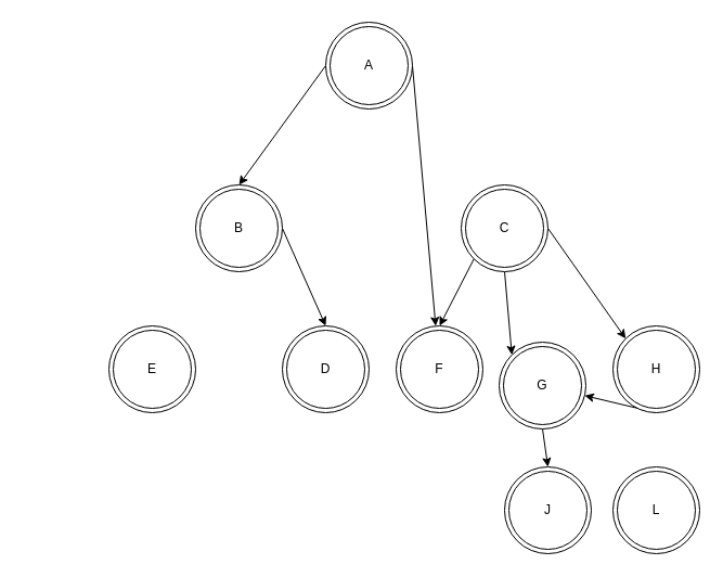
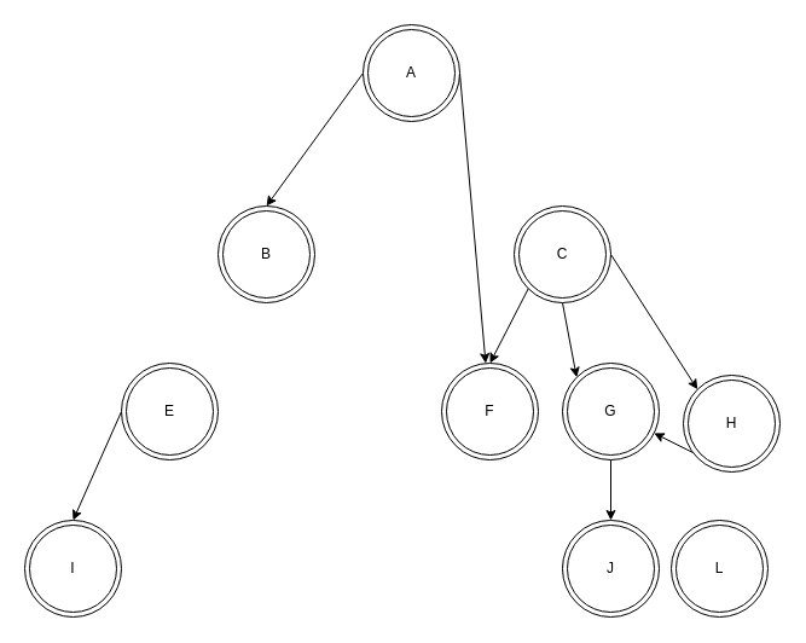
  <mxCell id="0" />
  <mxCell id="1" parent="0" />
+ <mxCell id="2" style="edgeStyle=none;html=1;exitX=0;exitY=0.5;exitDx=0;exitDy=0;entryX=0.5;entryY=0;entryDx=0;entryDy=0;" parent="1" source="3" target="4" edge="1"><mxGeometry relative="1" as="geometry"><mxPoint x="40" y="290" as="targetPoint" /></mxGeometry></mxCell>
  <mxCell id="3" value="E" style="ellipse;shape=doubleEllipse;whiteSpace=wrap;html=1;aspect=fixed;" parent="1" vertex="1"><mxGeometry x="100" y="300" width="80" height="80" as="geometry" /></mxCell>
+ <mxCell id="4" value="I" style="ellipse;shape=doubleEllipse;whiteSpace=wrap;html=1;aspect=fixed;" parent="1" vertex="1"><mxGeometry x="20" y="430" width="80" height="80" as="geometry" /></mxCell>
  <mxCell id="5" value="F" style="ellipse;shape=doubleEllipse;whiteSpace=wrap;html=1;aspect=fixed;" parent="1" vertex="1"><mxGeometry x="365" y="300" width="80" height="80" as="geometry" /></mxCell>
- <mxCell id="6" value="D" style="ellipse;shape=doubleEllipse;whiteSpace=wrap;html=1;aspect=fixed;" parent="1" vertex="1"><mxGeometry x="260" y="300" width="80" height="80" as="geometry" /></mxCell>
  <mxCell id="7" style="edgeStyle=none;html=1;exitX=0.5;exitY=1;exitDx=0;exitDy=0;entryX=0;entryY=0;entryDx=0;entryDy=0;" parent="1" source="10" target="19" edge="1"><mxGeometry relative="1" as="geometry" /></mxCell>
  <mxCell id="8" style="edgeStyle=none;html=1;exitX=0;exitY=1;exitDx=0;exitDy=0;entryX=0.5;entryY=0;entryDx=0;entryDy=0;" parent="1" source="10" target="5" edge="1"><mxGeometry relative="1" as="geometry" /></mxCell>
  <mxCell id="9" style="edgeStyle=none;html=1;exitX=1;exitY=0.5;exitDx=0;exitDy=0;entryX=0;entryY=0;entryDx=0;entryDy=0;" parent="1" source="10" target="17" edge="1"><mxGeometry relative="1" as="geometry" /></mxCell>
  <mxCell id="10" value="C" style="ellipse;shape=doubleEllipse;whiteSpace=wrap;html=1;aspect=fixed;" parent="1" vertex="1"><mxGeometry x="425" y="170" width="80" height="80" as="geometry" /></mxCell>
- <mxCell id="11" style="edgeStyle=none;html=1;exitX=1;exitY=0.5;exitDx=0;exitDy=0;entryX=0.5;entryY=0;entryDx=0;entryDy=0;" parent="1" source="12" target="6" edge="1"><mxGeometry relative="1" as="geometry" /></mxCell>
  <mxCell id="12" value="B" style="ellipse;shape=doubleEllipse;whiteSpace=wrap;html=1;aspect=fixed;" parent="1" vertex="1"><mxGeometry x="180" y="170" width="80" height="80" as="geometry" /></mxCell>
  <mxCell id="13" style="edgeStyle=none;html=1;exitX=0;exitY=0.5;exitDx=0;exitDy=0;entryX=0.5;entryY=0;entryDx=0;entryDy=0;" parent="1" source="15" target="12" edge="1"><mxGeometry relative="1" as="geometry" /></mxCell>
  <mxCell id="14" style="edgeStyle=none;html=1;exitX=1;exitY=0.5;exitDx=0;exitDy=0;" parent="1" source="15" target="5" edge="1"><mxGeometry relative="1" as="geometry" /></mxCell>
  <mxCell id="15" value="A" style="ellipse;shape=doubleEllipse;whiteSpace=wrap;html=1;aspect=fixed;" parent="1" vertex="1"><mxGeometry x="300" width="80" height="80" as="geometry" y="20" /></mxCell>
  <mxCell id="16" style="edgeStyle=none;html=1;exitX=0.5;exitY=1;exitDx=0;exitDy=0;" edge="1" parent="1" source="17" target="19"><mxGeometry relative="1" as="geometry" /></mxCell>
- <mxCell id="17" value="H" style="ellipse;shape=doubleEllipse;whiteSpace=wrap;html=1;aspect=fixed;" parent="1" vertex="1"><mxGeometry x="565" y="300" width="80" height="80" as="geometry" /></mxCell>
+ <mxCell id="17" value="H" style="ellipse;shape=doubleEllipse;whiteSpace=wrap;html=1;aspect=fixed;" parent="1" vertex="1"><mxGeometry x="565" y="310" width="80" height="80" as="geometry" /></mxCell>
  <mxCell id="18" style="edgeStyle=none;html=1;exitX=0.5;exitY=1;exitDx=0;exitDy=0;entryX=0.5;entryY=0;entryDx=0;entryDy=0;" parent="1" source="19" target="20" edge="1"><mxGeometry relative="1" as="geometry" /></mxCell>
- <mxCell id="19" value="G" style="ellipse;shape=doubleEllipse;whiteSpace=wrap;html=1;aspect=fixed;" parent="1" vertex="1"><mxGeometry x="460" y="315" width="80" height="80" as="geometry" /></mxCell>
+ <mxCell id="19" value="G" style="ellipse;shape=doubleEllipse;whiteSpace=wrap;html=1;aspect=fixed;" parent="1" vertex="1"><mxGeometry x="465" y="300" width="80" height="80" as="geometry" /></mxCell>
  <mxCell id="20" value="J" style="ellipse;shape=doubleEllipse;whiteSpace=wrap;html=1;aspect=fixed;" parent="1" vertex="1"><mxGeometry x="465" y="430" width="80" height="80" as="geometry" /></mxCell>
- <mxCell id="21" value="L" style="ellipse;shape=doubleEllipse;whiteSpace=wrap;html=1;aspect=fixed;" vertex="1" parent="1"><mxGeometry x="565" y="430" width="80" height="80" as="geometry" /></mxCell>
+ <mxCell id="21" value="L" style="ellipse;shape=doubleEllipse;whiteSpace=wrap;html=1;aspect=fixed;" vertex="1" parent="1"><mxGeometry x="555" y="430" width="80" height="80" as="geometry" /></mxCell>
